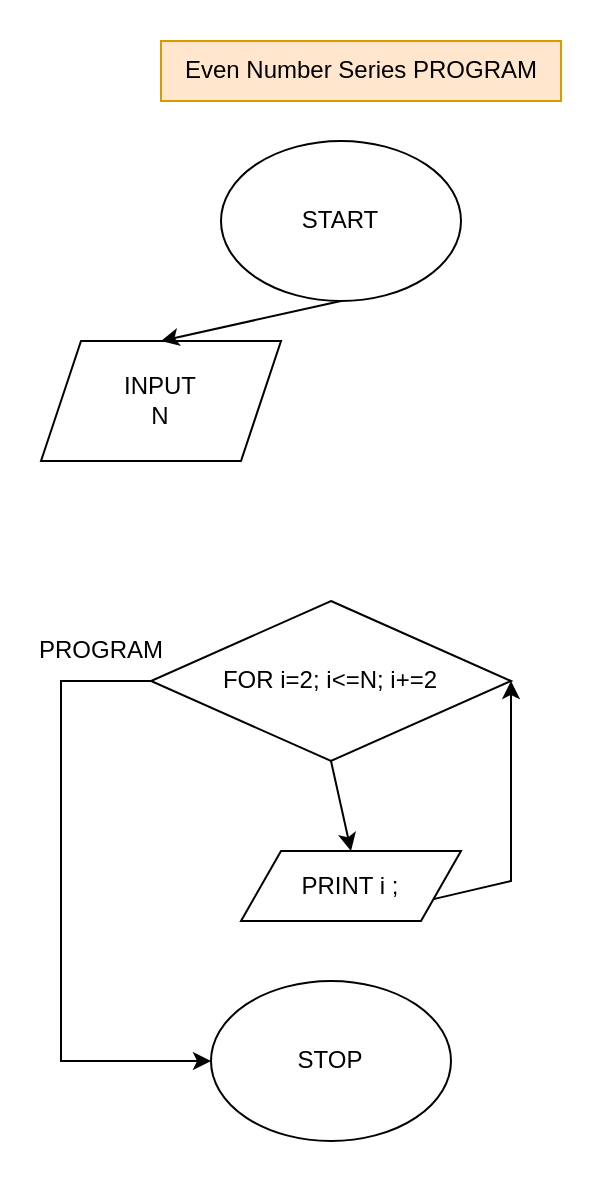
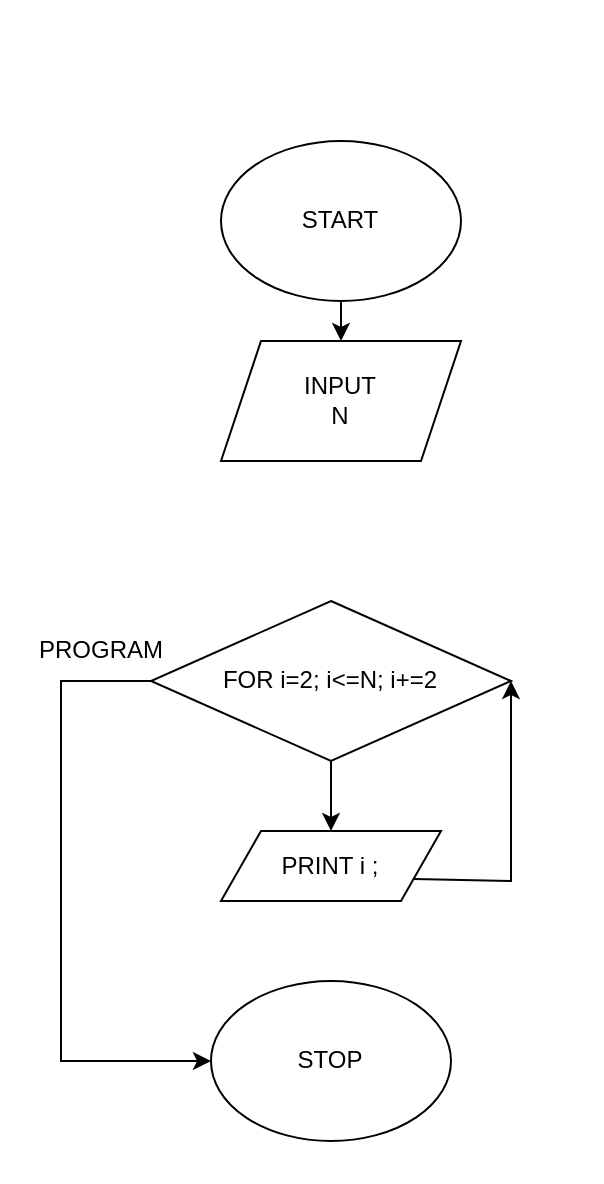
  <mxCell id="0" />
  <mxCell id="1" parent="0" />
  <mxCell id="2" value="START" style="ellipse;whiteSpace=wrap;html=1;" parent="1" vertex="1"><mxGeometry x="110" y="70" width="120" height="80" as="geometry" /></mxCell>
- <mxCell id="3" value="INPUT&lt;br&gt;N" style="shape=parallelogram;perimeter=parallelogramPerimeter;whiteSpace=wrap;html=1;fixedSize=1;" parent="1" vertex="1"><mxGeometry x="20" y="170" width="120" height="60" as="geometry" /></mxCell>
+ <mxCell id="3" value="INPUT&lt;br&gt;N" style="shape=parallelogram;perimeter=parallelogramPerimeter;whiteSpace=wrap;html=1;fixedSize=1;" parent="1" vertex="1"><mxGeometry x="110" y="170" width="120" height="60" as="geometry" /></mxCell>
  <mxCell id="4" value="" style="endArrow=classic;html=1;rounded=0;exitX=0.5;exitY=1;exitDx=0;exitDy=0;entryX=0.5;entryY=0;entryDx=0;entryDy=0;" parent="1" source="2" target="3" edge="1"><mxGeometry width="50" height="50" relative="1" as="geometry"><mxPoint x="140" y="310" as="sourcePoint" /><mxPoint x="190" y="260" as="targetPoint" /></mxGeometry></mxCell>
  <mxCell id="5" value="STOP" style="ellipse;whiteSpace=wrap;html=1;" parent="1" vertex="1"><mxGeometry x="105" y="490" width="120" height="80" as="geometry" /></mxCell>
- <mxCell id="6" value="Even Number Series PROGRAM" style="text;html=1;align=center;verticalAlign=middle;resizable=0;points=[];autosize=1;strokeColor=#d79b00;fillColor=#ffe6cc;shadow=0;sketch=0;" parent="1" vertex="1"><mxGeometry x="80" y="20" width="200" height="30" as="geometry" /></mxCell>
  <mxCell id="7" value="FOR i=2; i&amp;lt;=N; i+=2" style="rhombus;whiteSpace=wrap;html=1;" parent="1" vertex="1"><mxGeometry x="75" y="300" width="180" height="80" as="geometry" /></mxCell>
  <mxCell id="8" value="PROGRAM" style="text;html=1;align=center;verticalAlign=middle;resizable=0;points=[];autosize=1;strokeColor=none;fillColor=none;" parent="1" vertex="1"><mxGeometry x="20" y="310" width="60" height="30" as="geometry" /></mxCell>
- <mxCell id="9" value="PRINT i ;" style="shape=parallelogram;perimeter=parallelogramPerimeter;whiteSpace=wrap;html=1;fixedSize=1;" vertex="1" parent="1"><mxGeometry x="120" y="425" width="110" height="35" as="geometry" /></mxCell>
+ <mxCell id="9" value="PRINT i ;" style="shape=parallelogram;perimeter=parallelogramPerimeter;whiteSpace=wrap;html=1;fixedSize=1;" vertex="1" parent="1"><mxGeometry x="110" y="415" width="110" height="35" as="geometry" /></mxCell>
  <mxCell id="10" value="" style="endArrow=classic;html=1;rounded=0;exitX=0;exitY=0.5;exitDx=0;exitDy=0;entryX=0;entryY=0.5;entryDx=0;entryDy=0;" edge="1" parent="1" source="7" target="5"><mxGeometry width="50" height="50" relative="1" as="geometry"><mxPoint x="125" y="410" as="sourcePoint" /><mxPoint x="40" y="600" as="targetPoint" /><Array as="points"><mxPoint x="30" y="340" /><mxPoint x="30" y="530" /></Array></mxGeometry></mxCell>
  <mxCell id="11" value="" style="endArrow=classic;html=1;rounded=0;exitX=0.5;exitY=1;exitDx=0;exitDy=0;entryX=0.5;entryY=0;entryDx=0;entryDy=0;" edge="1" parent="1" source="7" target="9"><mxGeometry width="50" height="50" relative="1" as="geometry"><mxPoint x="305" y="590" as="sourcePoint" /><mxPoint x="305" y="620" as="targetPoint" /></mxGeometry></mxCell>
  <mxCell id="12" value="" style="endArrow=classic;html=1;rounded=0;entryX=1;entryY=0.5;entryDx=0;entryDy=0;exitX=1;exitY=0.75;exitDx=0;exitDy=0;" edge="1" parent="1" source="9" target="7"><mxGeometry width="50" height="50" relative="1" as="geometry"><mxPoint x="140" y="520" as="sourcePoint" /><mxPoint x="190" y="470" as="targetPoint" /><Array as="points"><mxPoint x="255" y="440" /></Array></mxGeometry></mxCell>
